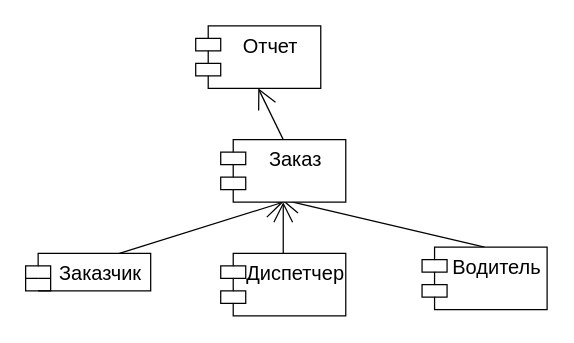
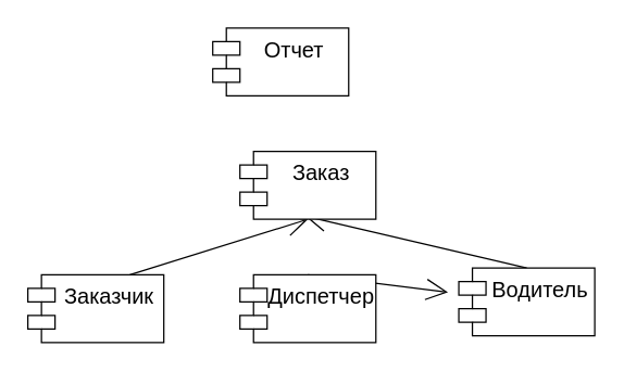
  <mxCell id="0" />
  <mxCell id="1" parent="0" />
- <mxCell id="2" style="edgeStyle=none;curved=1;rounded=0;orthogonalLoop=1;jettySize=auto;html=1;exitX=0.5;exitY=0;exitDx=0;exitDy=0;entryX=0.5;entryY=1;entryDx=0;entryDy=0;fontSize=12;endArrow=open;startSize=14;endSize=14;sourcePerimeterSpacing=8;targetPerimeterSpacing=8;" edge="1" parent="1" source="3" target="9"><mxGeometry relative="1" as="geometry" /></mxCell>
+ <mxCell id="2" style="edgeStyle=none;curved=1;rounded=0;orthogonalLoop=1;jettySize=auto;html=1;exitX=0.5;exitY=0;exitDx=0;exitDy=0;fontSize=12;endArrow=open;startSize=14;endSize=14;sourcePerimeterSpacing=8;targetPerimeterSpacing=8;" edge="1" parent="1" source="3" target="7"><mxGeometry relative="1" as="geometry" /></mxCell>
  <mxCell id="3" value="Диспетчер" style="shape=module;align=left;spacingLeft=20;align=center;verticalAlign=top;fontSize=16;" vertex="1" parent="1"><mxGeometry x="176" y="202" width="100" height="50" as="geometry" /></mxCell>
  <mxCell id="4" style="edgeStyle=none;curved=1;rounded=0;orthogonalLoop=1;jettySize=auto;html=1;exitX=0.75;exitY=0;exitDx=0;exitDy=0;entryX=0.5;entryY=1;entryDx=0;entryDy=0;fontSize=12;endArrow=open;startSize=14;endSize=14;sourcePerimeterSpacing=8;targetPerimeterSpacing=8;" edge="1" parent="1" source="5" target="9"><mxGeometry relative="1" as="geometry" /></mxCell>
- <mxCell id="5" value="Заказчик" style="shape=module;align=left;spacingLeft=20;align=center;verticalAlign=top;fontSize=16;" vertex="1" parent="1"><mxGeometry x="20" y="202" width="100" height="30" as="geometry" /></mxCell>
+ <mxCell id="5" value="Заказчик" style="shape=module;align=left;spacingLeft=20;align=center;verticalAlign=top;fontSize=16;" vertex="1" parent="1"><mxGeometry x="20" y="202" width="100" height="50" as="geometry" /></mxCell>
  <mxCell id="6" style="edgeStyle=none;curved=1;rounded=0;orthogonalLoop=1;jettySize=auto;html=1;exitX=0.5;exitY=0;exitDx=0;exitDy=0;fontSize=12;endArrow=open;startSize=14;endSize=14;sourcePerimeterSpacing=8;targetPerimeterSpacing=8;" edge="1" parent="1" source="7"><mxGeometry relative="1" as="geometry"><mxPoint x="223.84" y="158.64" as="targetPoint" /></mxGeometry></mxCell>
  <mxCell id="7" value="Водитель" style="shape=module;align=left;spacingLeft=20;align=center;verticalAlign=top;fontSize=16;" vertex="1" parent="1"><mxGeometry x="337" y="197" width="100" height="50" as="geometry" /></mxCell>
- <mxCell id="8" style="edgeStyle=none;curved=1;rounded=0;orthogonalLoop=1;jettySize=auto;html=1;exitX=0.5;exitY=0;exitDx=0;exitDy=0;entryX=0.5;entryY=1;entryDx=0;entryDy=0;fontSize=12;endArrow=open;startSize=14;endSize=14;sourcePerimeterSpacing=8;targetPerimeterSpacing=8;" edge="1" parent="1" source="9" target="10"><mxGeometry relative="1" as="geometry" /></mxCell>
  <mxCell id="9" value="Заказ" style="shape=module;align=left;spacingLeft=20;align=center;verticalAlign=top;fontSize=16;" vertex="1" parent="1"><mxGeometry x="176" y="111" width="100" height="50" as="geometry" /></mxCell>
  <mxCell id="10" value="Отчет" style="shape=module;align=left;spacingLeft=20;align=center;verticalAlign=top;fontSize=16;" vertex="1" parent="1"><mxGeometry x="156" y="20" width="100" height="50" as="geometry" /></mxCell>
